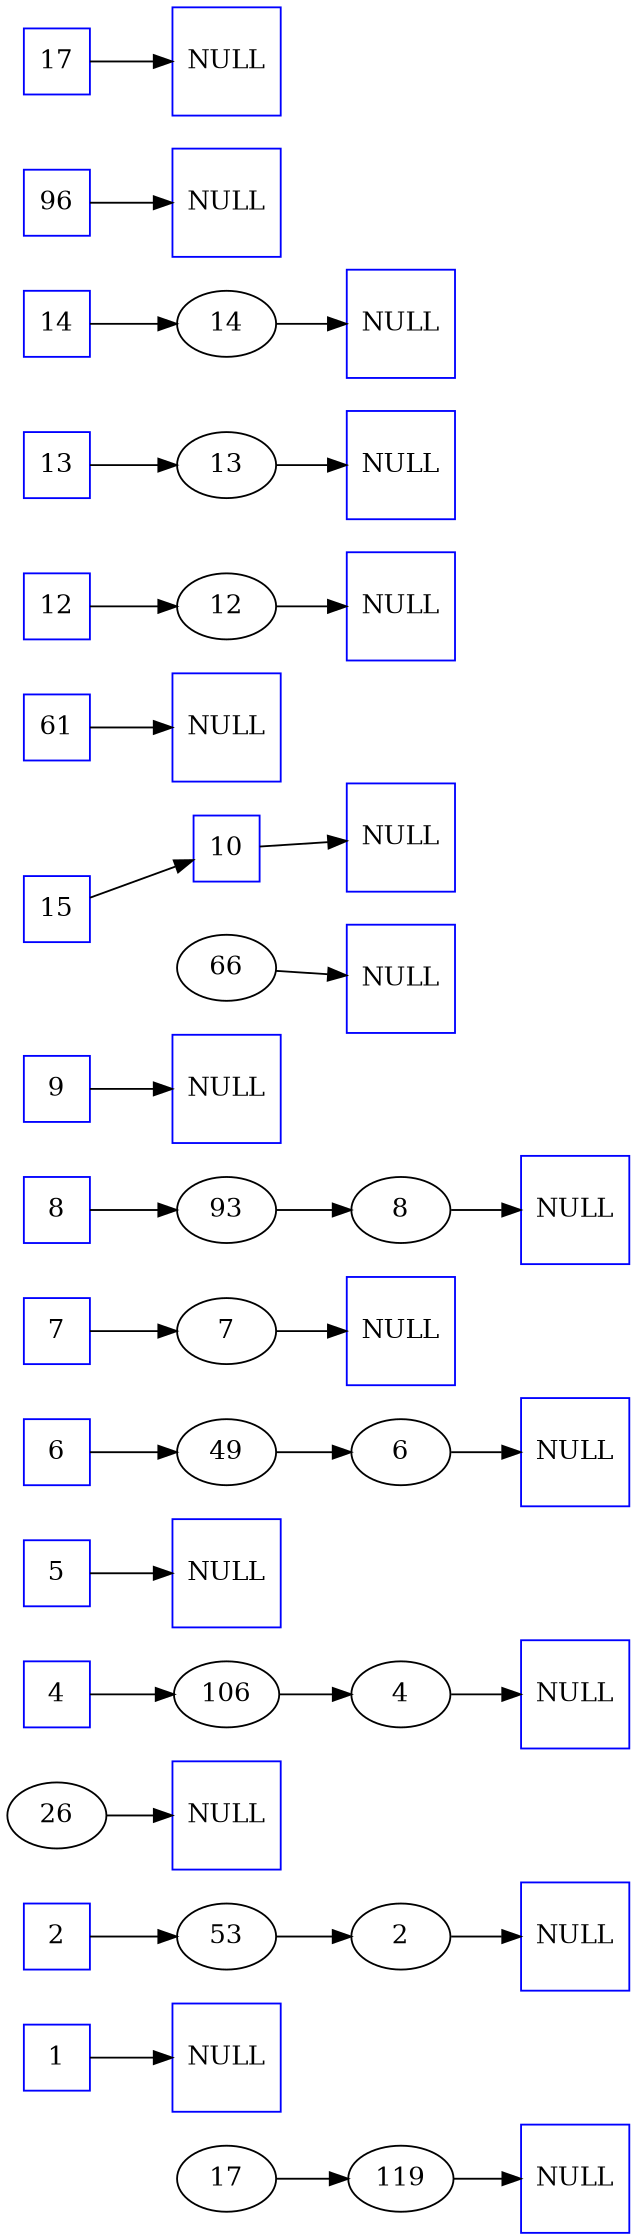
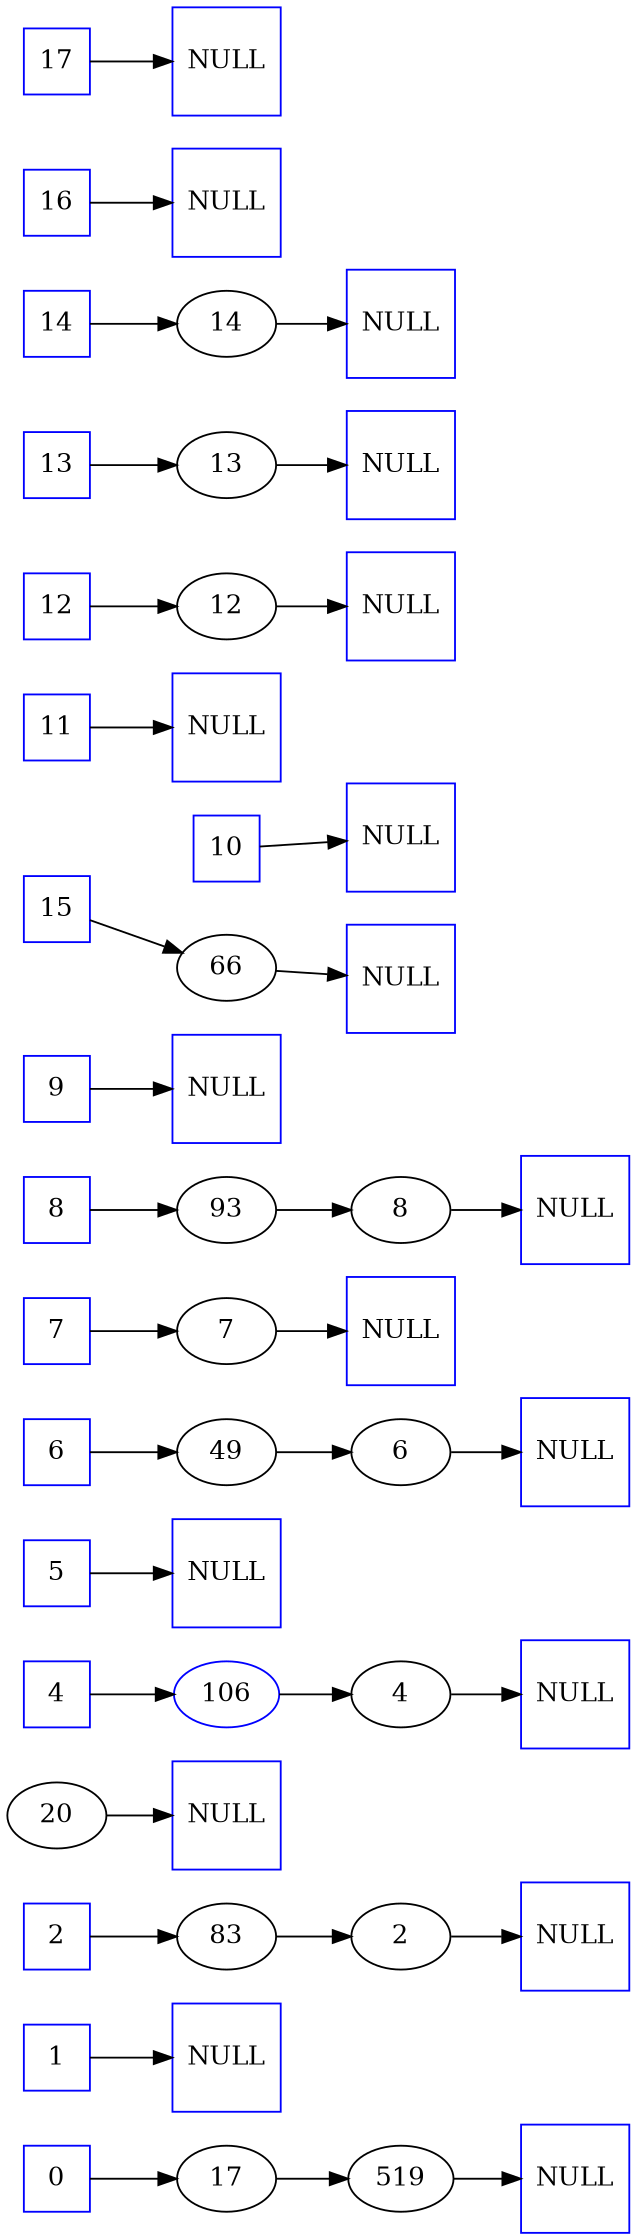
  digraph {
    rankdir=LR
    node [color=blue shape=square]
+   n1 [label=0]
    17 [color="" shape=""]
-   119 [color="" shape=""]
+   119 [label=519 color="" shape=""]
    n4 [label=NULL]
    n5 [label=1]
    n6 [label=NULL]
    n7 [label=2]
-   53 [color="" shape=""]
+   53 [label=83 color="" shape=""]
    2 [color="" shape=""]
    n10 [label=NULL]
-   20 [label=26 color="" shape=""]
+   20 [color="" shape=""]
    n12 [label=NULL]
    n13 [label=4]
-   106 [color="" shape=""]
+   106 [shape=""]
    4 [color="" shape=""]
    n16 [label=NULL]
    n17 [label=5]
    n18 [label=NULL]
    n19 [label=6]
    n20 [label=49 color="" shape=""]
    6 [color="" shape=""]
    n22 [label=NULL]
    n23 [label=7]
    7 [color="" shape=""]
    n25 [label=NULL]
    n26 [label=8]
    93 [color="" shape=""]
    8 [color="" shape=""]
    n29 [label=NULL]
    n30 [label=9]
    n31 [label=NULL]
    n32 [label=10]
    n33 [label=NULL]
-   n34 [label=61]
+   n34 [label=11]
    n35 [label=NULL]
    n36 [label=12]
    12 [color="" shape=""]
    n38 [label=NULL]
    n39 [label=13]
    13 [color="" shape=""]
    n41 [label=NULL]
    n42 [label=14]
    14 [color="" shape=""]
    n44 [label=NULL]
    n45 [label=15]
    66 [color="" shape=""]
    n47 [label=NULL]
-   n48 [label=96]
+   n48 [label=16]
    n49 [label=NULL]
    n50 [label=17]
    n51 [label=NULL]
+   n1 -> 17
    17 -> 119
    119 -> n4
    n5 -> n6
    n7 -> 53
    53 -> 2
    2 -> n10
    20 -> n12
    n13 -> 106
    106 -> 4
    4 -> n16
    n17 -> n18
    n19 -> n20
    n20 -> 6
    6 -> n22
    n23 -> 7
    7 -> n25
    n26 -> 93
    93 -> 8
    8 -> n29
    n30 -> n31
    n32 -> n33
    n34 -> n35
    n36 -> 12
    12 -> n38
    n39 -> 13
    13 -> n41
    n42 -> 14
    14 -> n44
-   n45 -> n32
+   n45 -> 66
    66 -> n47
    n48 -> n49
    n50 -> n51
  }
